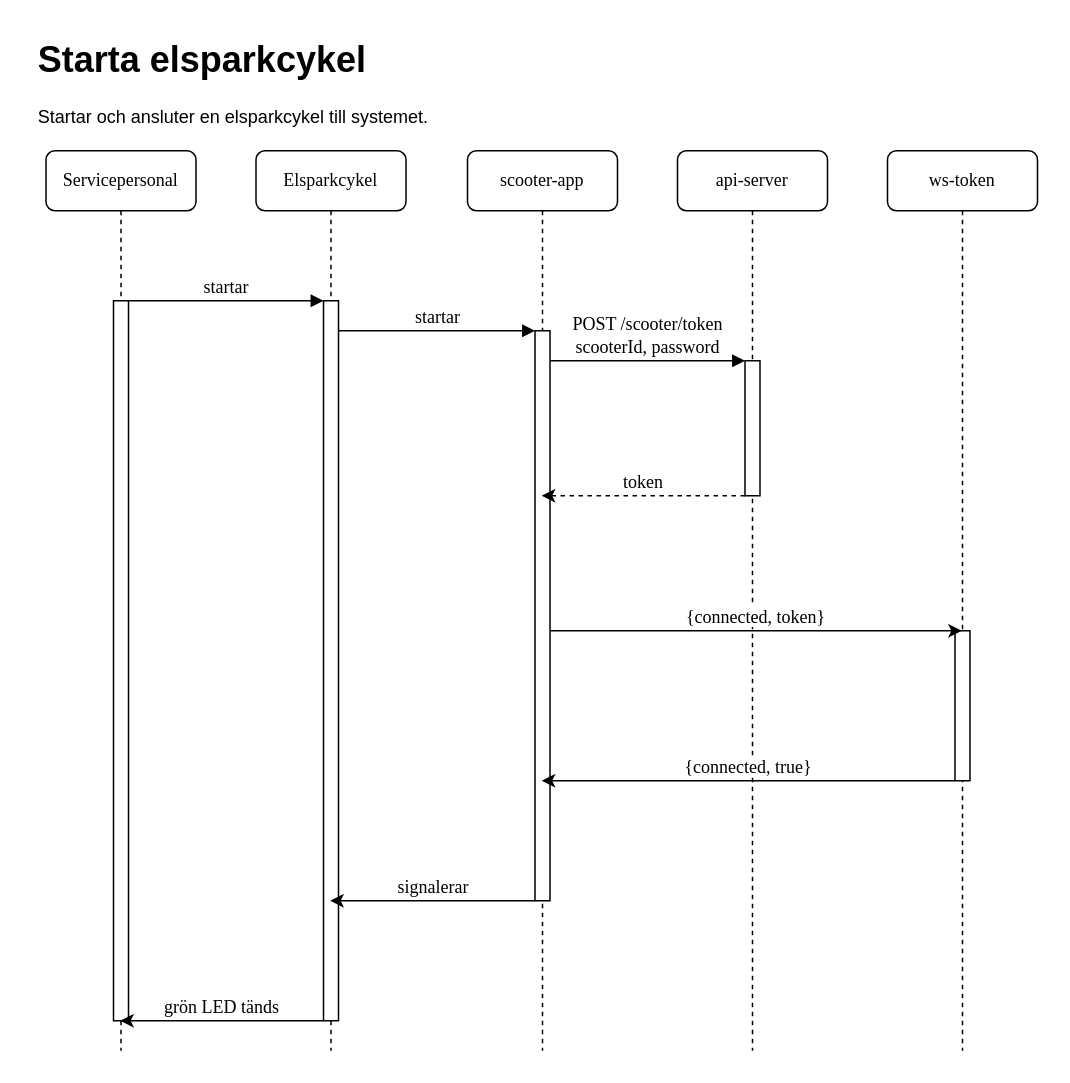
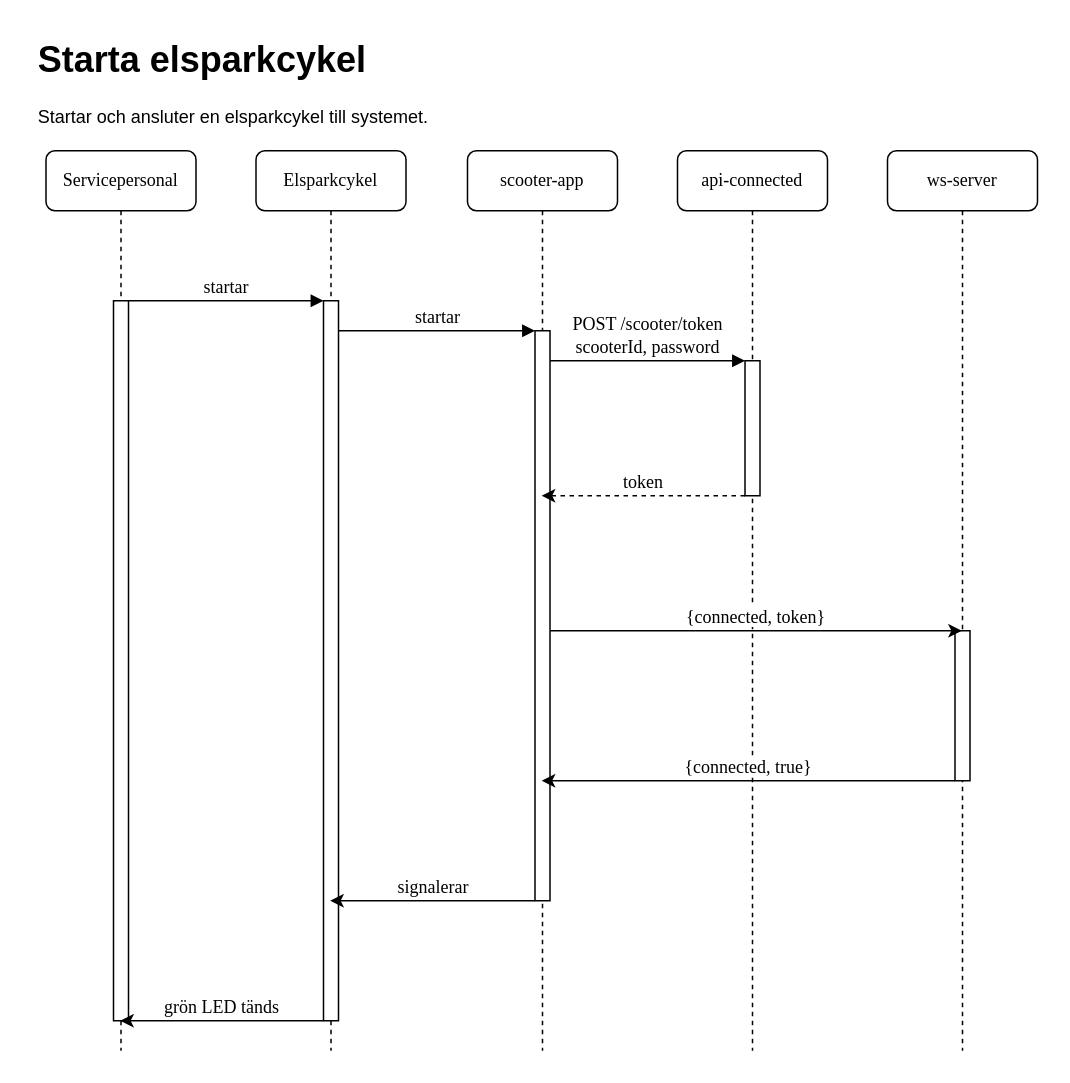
  <mxCell id="0" />
  <mxCell id="1" parent="0" />
  <mxCell id="2" value="Elsparkcykel" style="shape=umlLifeline;perimeter=lifelinePerimeter;whiteSpace=wrap;html=1;container=1;collapsible=0;recursiveResize=0;outlineConnect=0;rounded=1;shadow=0;comic=0;labelBackgroundColor=none;strokeWidth=1;fontFamily=Verdana;fontSize=12;align=center;" parent="1" vertex="1"><mxGeometry x="170" y="100" width="100" height="600" as="geometry" /></mxCell>
  <mxCell id="3" value="" style="html=1;points=[];perimeter=orthogonalPerimeter;rounded=0;shadow=0;comic=0;labelBackgroundColor=none;strokeWidth=1;fontFamily=Verdana;fontSize=12;align=center;" parent="2" vertex="1"><mxGeometry x="45" y="100" width="10" height="480" as="geometry" /></mxCell>
  <mxCell id="4" value="scooter-app" style="shape=umlLifeline;perimeter=lifelinePerimeter;whiteSpace=wrap;html=1;container=1;collapsible=0;recursiveResize=0;outlineConnect=0;rounded=1;shadow=0;comic=0;labelBackgroundColor=none;strokeWidth=1;fontFamily=Verdana;fontSize=12;align=center;" parent="1" vertex="1"><mxGeometry x="311" y="100" width="100" height="600" as="geometry" /></mxCell>
  <mxCell id="5" value="" style="html=1;points=[];perimeter=orthogonalPerimeter;rounded=0;shadow=0;comic=0;labelBackgroundColor=none;strokeWidth=1;fontFamily=Verdana;fontSize=12;align=center;" parent="4" vertex="1"><mxGeometry x="45" y="120" width="10" height="380" as="geometry" /></mxCell>
- <mxCell id="6" value="api-server" style="shape=umlLifeline;perimeter=lifelinePerimeter;whiteSpace=wrap;html=1;container=1;collapsible=0;recursiveResize=0;outlineConnect=0;rounded=1;shadow=0;comic=0;labelBackgroundColor=none;strokeWidth=1;fontFamily=Verdana;fontSize=12;align=center;" parent="1" vertex="1"><mxGeometry x="451" y="100" width="100" height="600" as="geometry" /></mxCell>
- <mxCell id="7" value="ws-token" style="shape=umlLifeline;perimeter=lifelinePerimeter;whiteSpace=wrap;html=1;container=1;collapsible=0;recursiveResize=0;outlineConnect=0;rounded=1;shadow=0;comic=0;labelBackgroundColor=none;strokeWidth=1;fontFamily=Verdana;fontSize=12;align=center;" parent="1" vertex="1"><mxGeometry x="591" y="100" width="100" height="600" as="geometry" /></mxCell>
+ <mxCell id="6" value="api-connected" style="shape=umlLifeline;perimeter=lifelinePerimeter;whiteSpace=wrap;html=1;container=1;collapsible=0;recursiveResize=0;outlineConnect=0;rounded=1;shadow=0;comic=0;labelBackgroundColor=none;strokeWidth=1;fontFamily=Verdana;fontSize=12;align=center;" parent="1" vertex="1"><mxGeometry x="451" y="100" width="100" height="600" as="geometry" /></mxCell>
+ <mxCell id="7" value="ws-server" style="shape=umlLifeline;perimeter=lifelinePerimeter;whiteSpace=wrap;html=1;container=1;collapsible=0;recursiveResize=0;outlineConnect=0;rounded=1;shadow=0;comic=0;labelBackgroundColor=none;strokeWidth=1;fontFamily=Verdana;fontSize=12;align=center;" parent="1" vertex="1"><mxGeometry x="591" y="100" width="100" height="600" as="geometry" /></mxCell>
  <mxCell id="8" value="" style="html=1;points=[[0,0,0,0,5],[0,1,0,0,-5],[1,0,0,0,5],[1,1,0,0,-5]];perimeter=orthogonalPerimeter;outlineConnect=0;targetShapes=umlLifeline;portConstraint=eastwest;newEdgeStyle={&quot;curved&quot;:0,&quot;rounded&quot;:0};" parent="7" vertex="1"><mxGeometry x="45" y="320" width="10" height="100" as="geometry" /></mxCell>
  <mxCell id="9" value="Servicepersonal" style="shape=umlLifeline;perimeter=lifelinePerimeter;whiteSpace=wrap;html=1;container=1;collapsible=0;recursiveResize=0;outlineConnect=0;rounded=1;shadow=0;comic=0;labelBackgroundColor=none;strokeWidth=1;fontFamily=Verdana;fontSize=12;align=center;" parent="1" vertex="1"><mxGeometry x="30" y="100" width="100" height="600" as="geometry" /></mxCell>
  <mxCell id="10" value="" style="html=1;points=[];perimeter=orthogonalPerimeter;rounded=0;shadow=0;comic=0;labelBackgroundColor=none;strokeWidth=1;fontFamily=Verdana;fontSize=12;align=center;" parent="9" vertex="1"><mxGeometry x="45" y="100" width="10" height="480" as="geometry" /></mxCell>
  <mxCell id="11" value="&lt;div style=&quot;font-size: 12px;&quot;&gt;token&lt;/div&gt;" style="edgeStyle=orthogonalEdgeStyle;rounded=0;orthogonalLoop=1;jettySize=auto;html=1;dashed=1;labelPosition=center;verticalLabelPosition=top;align=center;verticalAlign=bottom;fontFamily=Verdana;fontSize=12;" parent="1" source="12" target="4" edge="1"><mxGeometry x="0.004" relative="1" as="geometry"><Array as="points"><mxPoint x="431" y="330" /><mxPoint x="431" y="330" /></Array><mxPoint as="offset" /></mxGeometry></mxCell>
  <mxCell id="12" value="" style="html=1;points=[];perimeter=orthogonalPerimeter;rounded=0;shadow=0;comic=0;labelBackgroundColor=none;strokeWidth=1;fontFamily=Verdana;fontSize=12;align=center;" parent="1" vertex="1"><mxGeometry x="496" y="240" width="10" height="90" as="geometry" /></mxCell>
  <mxCell id="13" value="POST /scooter/token&lt;br&gt;scooterId, password" style="html=1;verticalAlign=bottom;endArrow=block;labelBackgroundColor=none;fontFamily=Verdana;fontSize=12;edgeStyle=elbowEdgeStyle;elbow=vertical;" parent="1" source="5" target="12" edge="1"><mxGeometry relative="1" as="geometry"><mxPoint x="421" y="240" as="sourcePoint" /><Array as="points"><mxPoint x="371" y="240" /></Array><mxPoint as="offset" /></mxGeometry></mxCell>
  <mxCell id="14" value="startar" style="html=1;verticalAlign=bottom;endArrow=block;entryX=0;entryY=0;labelBackgroundColor=none;fontFamily=Verdana;fontSize=12;edgeStyle=elbowEdgeStyle;elbow=vertical;" parent="1" source="10" target="3" edge="1"><mxGeometry relative="1" as="geometry"><mxPoint x="150" y="210" as="sourcePoint" /></mxGeometry></mxCell>
  <mxCell id="15" value="startar" style="html=1;verticalAlign=bottom;endArrow=block;entryX=0;entryY=0;labelBackgroundColor=none;fontFamily=Verdana;fontSize=12;edgeStyle=elbowEdgeStyle;elbow=vertical;" parent="1" source="3" target="5" edge="1"><mxGeometry relative="1" as="geometry"><mxPoint x="300" y="220" as="sourcePoint" /></mxGeometry></mxCell>
  <mxCell id="16" value="{connected, token}" style="edgeStyle=orthogonalEdgeStyle;rounded=0;orthogonalLoop=1;jettySize=auto;html=1;align=center;labelPosition=center;verticalLabelPosition=top;verticalAlign=bottom;fontFamily=Verdana;fontSize=12;" parent="1" source="5" target="7" edge="1"><mxGeometry relative="1" as="geometry"><Array as="points"><mxPoint x="561" y="420" /><mxPoint x="561" y="420" /></Array></mxGeometry></mxCell>
  <mxCell id="17" value="{connected, true}" style="edgeStyle=orthogonalEdgeStyle;rounded=0;orthogonalLoop=1;jettySize=auto;html=1;curved=0;labelPosition=center;verticalLabelPosition=top;align=center;verticalAlign=bottom;fontFamily=Verdana;fontSize=12;" parent="1" source="8" target="4" edge="1"><mxGeometry relative="1" as="geometry"><Array as="points"><mxPoint x="500" y="520" /><mxPoint x="500" y="520" /></Array></mxGeometry></mxCell>
  <mxCell id="18" value="signalerar" style="edgeStyle=orthogonalEdgeStyle;rounded=0;orthogonalLoop=1;jettySize=auto;html=1;fontSize=12;fontFamily=Verdana;labelPosition=center;verticalLabelPosition=top;align=center;verticalAlign=bottom;" parent="1" source="5" target="2" edge="1"><mxGeometry relative="1" as="geometry"><Array as="points"><mxPoint x="280" y="600" /><mxPoint x="280" y="600" /></Array></mxGeometry></mxCell>
  <mxCell id="19" value="grön LED tänds" style="edgeStyle=orthogonalEdgeStyle;rounded=0;orthogonalLoop=1;jettySize=auto;html=1;fontFamily=Verdana;fontSize=12;labelPosition=center;verticalLabelPosition=top;align=center;verticalAlign=bottom;" parent="1" source="3" target="9" edge="1"><mxGeometry relative="1" as="geometry"><Array as="points"><mxPoint x="140" y="680" /><mxPoint x="140" y="680" /></Array></mxGeometry></mxCell>
  <mxCell id="20" value="&lt;h1&gt;Starta elsparkcykel&lt;br&gt;&lt;/h1&gt;&lt;p&gt;Startar och ansluter en elsparkcykel till systemet.&lt;br&gt;&lt;/p&gt;" style="text;html=1;strokeColor=none;fillColor=none;spacing=5;spacingTop=-20;whiteSpace=wrap;overflow=hidden;rounded=0;" parent="1" vertex="1"><mxGeometry x="20" y="20" width="510" height="120" as="geometry" /></mxCell>
